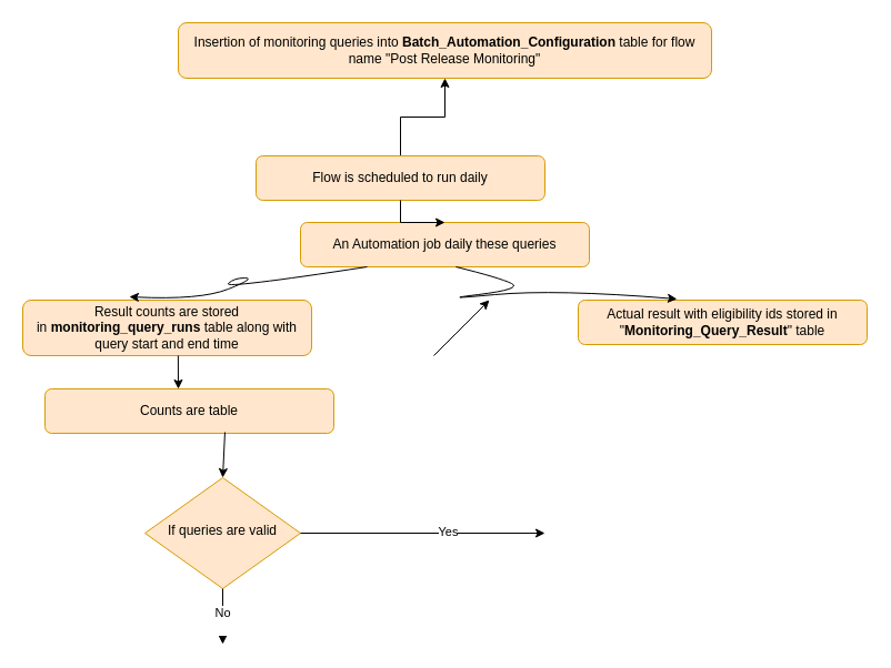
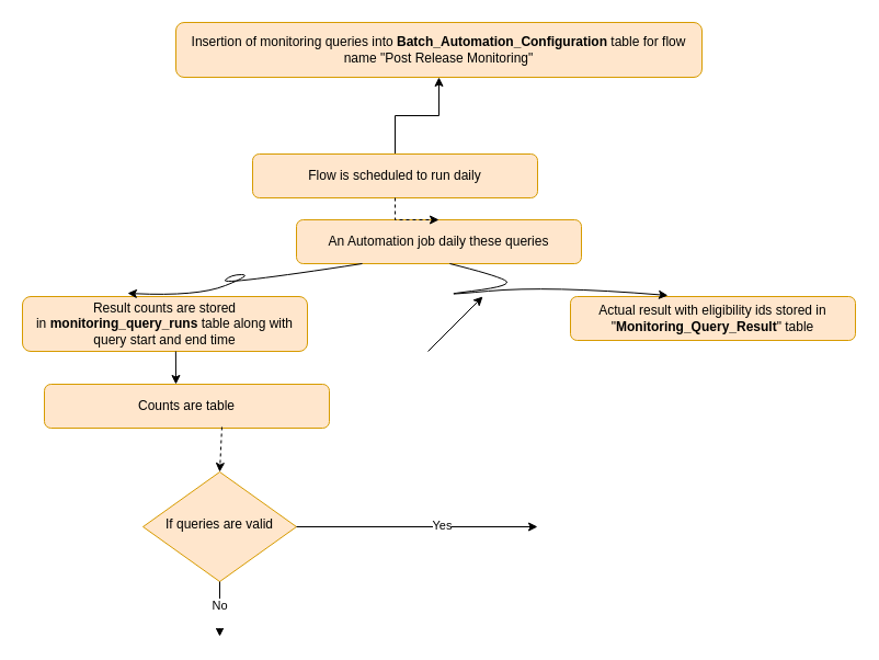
  <mxCell id="0" />
  <mxCell id="1" parent="0" />
  <mxCell id="2" value="Insertion of monitoring queries into &lt;b&gt;Batch_Automation_Configuration&lt;/b&gt; table for flow name &quot;Post Release Monitoring&quot;" style="rounded=1;whiteSpace=wrap;html=1;fontSize=12;glass=0;strokeWidth=1;shadow=0;fillColor=#ffe6cc;strokeColor=#d79b00;" parent="1" vertex="1"><mxGeometry x="160" y="20" width="480" height="50" as="geometry" /></mxCell>
  <mxCell id="3" value="If queries are valid" style="rhombus;whiteSpace=wrap;html=1;shadow=0;fontFamily=Helvetica;fontSize=12;align=center;strokeWidth=1;spacing=6;spacingTop=-4;fillColor=#ffe6cc;strokeColor=#d79b00;" parent="1" vertex="1"><mxGeometry x="130" y="430" width="140" height="100" as="geometry" /></mxCell>
  <mxCell id="4" value="" style="edgeStyle=orthogonalEdgeStyle;rounded=0;orthogonalLoop=1;jettySize=auto;html=1;" edge="1" parent="1" source="5" target="2"><mxGeometry relative="1" as="geometry" /></mxCell>
  <mxCell id="5" value="Flow is scheduled to run daily" style="rounded=1;whiteSpace=wrap;html=1;fontSize=12;glass=0;strokeWidth=1;shadow=0;fillColor=#ffe6cc;strokeColor=#d79b00;" vertex="1" parent="1"><mxGeometry x="230" y="140" width="260" height="40" as="geometry" /></mxCell>
  <mxCell id="6" value="An Automation job daily these queries" style="rounded=1;whiteSpace=wrap;html=1;fontSize=12;glass=0;strokeWidth=1;shadow=0;fillColor=#ffe6cc;strokeColor=#d79b00;" vertex="1" parent="1"><mxGeometry x="270" y="200" width="260" height="40" as="geometry" /></mxCell>
- <mxCell id="7" value="" style="edgeStyle=orthogonalEdgeStyle;rounded=0;orthogonalLoop=1;jettySize=auto;html=1;entryX=0.5;entryY=0;entryDx=0;entryDy=0;exitX=0.5;exitY=1;exitDx=0;exitDy=0;" edge="1" parent="1" source="5" target="6"><mxGeometry relative="1" as="geometry"><mxPoint x="410" y="130" as="sourcePoint" /><mxPoint x="410" y="80" as="targetPoint" /></mxGeometry></mxCell>
+ <mxCell id="7" value="" style="edgeStyle=orthogonalEdgeStyle;rounded=0;orthogonalLoop=1;jettySize=auto;html=1;entryX=0.5;entryY=0;entryDx=0;entryDy=0;exitX=0.5;exitY=1;exitDx=0;exitDy=0;dashed=1;" edge="1" parent="1" source="5" target="6"><mxGeometry relative="1" as="geometry"><mxPoint x="410" y="130" as="sourcePoint" /><mxPoint x="410" y="80" as="targetPoint" /></mxGeometry></mxCell>
  <mxCell id="8" value="Result counts are stored in&amp;nbsp;&lt;b&gt;monitoring_query_runs&lt;/b&gt; table along with query start and end time" style="rounded=1;whiteSpace=wrap;html=1;fontSize=12;glass=0;strokeWidth=1;shadow=0;fillColor=#ffe6cc;strokeColor=#d79b00;" vertex="1" parent="1"><mxGeometry x="20" y="270" width="260" height="50" as="geometry" /></mxCell>
  <mxCell id="9" value="Actual result with eligibility ids stored in &quot;&lt;b&gt;Monitoring_Query_Result&lt;/b&gt;&quot; table" style="rounded=1;whiteSpace=wrap;html=1;fontSize=12;glass=0;strokeWidth=1;shadow=0;fillColor=#ffe6cc;strokeColor=#d79b00;" vertex="1" parent="1"><mxGeometry x="520" y="270" width="260" height="40" as="geometry" /></mxCell>
  <mxCell id="10" value="" style="curved=1;endArrow=classic;html=1;rounded=0;entryX=0.369;entryY=-0.06;entryDx=0;entryDy=0;entryPerimeter=0;" edge="1" parent="1" target="8"><mxGeometry width="50" height="50" relative="1" as="geometry"><mxPoint x="330" y="240" as="sourcePoint" /><mxPoint x="440" y="270" as="targetPoint" /><Array as="points"><mxPoint x="200" y="260" /><mxPoint x="210" y="250" /><mxPoint x="230" y="250" /><mxPoint x="180" y="270" /></Array></mxGeometry></mxCell>
  <mxCell id="11" value="" style="curved=1;endArrow=classic;html=1;rounded=0;entryX=0.342;entryY=-0.025;entryDx=0;entryDy=0;entryPerimeter=0;exitX=0.538;exitY=1;exitDx=0;exitDy=0;exitPerimeter=0;" edge="1" parent="1" source="6" target="9"><mxGeometry width="50" height="50" relative="1" as="geometry"><mxPoint x="390" y="320" as="sourcePoint" /><mxPoint x="440" y="270" as="targetPoint" /><Array as="points"><mxPoint x="450" y="250" /><mxPoint x="470" y="260" /><mxPoint x="390" y="270" /><mxPoint x="500" y="260" /></Array></mxGeometry></mxCell>
  <mxCell id="12" value="Counts are table" style="rounded=1;whiteSpace=wrap;html=1;fontSize=12;glass=0;strokeWidth=1;shadow=0;fillColor=#ffe6cc;strokeColor=#d79b00;" vertex="1" parent="1"><mxGeometry x="40" y="350" width="260" height="40" as="geometry" /></mxCell>
  <mxCell id="13" value="" style="endArrow=classic;html=1;rounded=0;exitX=0.538;exitY=1;exitDx=0;exitDy=0;exitPerimeter=0;" edge="1" parent="1" source="8"><mxGeometry width="50" height="50" relative="1" as="geometry"><mxPoint x="390" y="320" as="sourcePoint" /><mxPoint x="160" y="350" as="targetPoint" /></mxGeometry></mxCell>
  <mxCell id="14" value="" style="endArrow=classic;html=1;rounded=0;" edge="1" parent="1"><mxGeometry width="50" height="50" relative="1" as="geometry"><mxPoint x="390" y="320" as="sourcePoint" /><mxPoint x="440" y="270" as="targetPoint" /></mxGeometry></mxCell>
- <mxCell id="15" value="" style="endArrow=classic;html=1;rounded=0;entryX=0.5;entryY=0;entryDx=0;entryDy=0;exitX=0.623;exitY=0.975;exitDx=0;exitDy=0;exitPerimeter=0;" edge="1" parent="1" source="12" target="3"><mxGeometry width="50" height="50" relative="1" as="geometry"><mxPoint x="200" y="400" as="sourcePoint" /><mxPoint x="190" y="420" as="targetPoint" /></mxGeometry></mxCell>
+ <mxCell id="15" value="" style="endArrow=classic;html=1;rounded=0;entryX=0.5;entryY=0;entryDx=0;entryDy=0;exitX=0.623;exitY=0.975;exitDx=0;exitDy=0;exitPerimeter=0;dashed=1;" edge="1" parent="1" source="12" target="3"><mxGeometry width="50" height="50" relative="1" as="geometry"><mxPoint x="200" y="400" as="sourcePoint" /><mxPoint x="190" y="420" as="targetPoint" /></mxGeometry></mxCell>
  <mxCell id="16" value="" style="endArrow=classic;html=1;rounded=0;" edge="1" parent="1"><mxGeometry width="50" height="50" relative="1" as="geometry"><mxPoint x="270" y="480" as="sourcePoint" /><mxPoint x="490" y="480" as="targetPoint" /></mxGeometry></mxCell>
  <mxCell id="17" value="Yes" style="edgeLabel;html=1;align=center;verticalAlign=middle;resizable=0;points=[];" vertex="1" connectable="0" parent="16"><mxGeometry x="0.2" y="2" relative="1" as="geometry"><mxPoint as="offset" /></mxGeometry></mxCell>
  <mxCell id="18" value="" style="endArrow=classic;html=1;rounded=0;" edge="1" parent="1"><mxGeometry width="50" height="50" relative="1" as="geometry"><mxPoint x="200" y="530" as="sourcePoint" /><mxPoint x="200" y="580" as="targetPoint" /></mxGeometry></mxCell>
  <mxCell id="19" value="No&lt;div&gt;&lt;br&gt;&lt;/div&gt;" style="edgeLabel;html=1;align=center;verticalAlign=middle;resizable=0;points=[];" vertex="1" connectable="0" parent="18"><mxGeometry x="0.1" y="-1" relative="1" as="geometry"><mxPoint as="offset" /></mxGeometry></mxCell>
